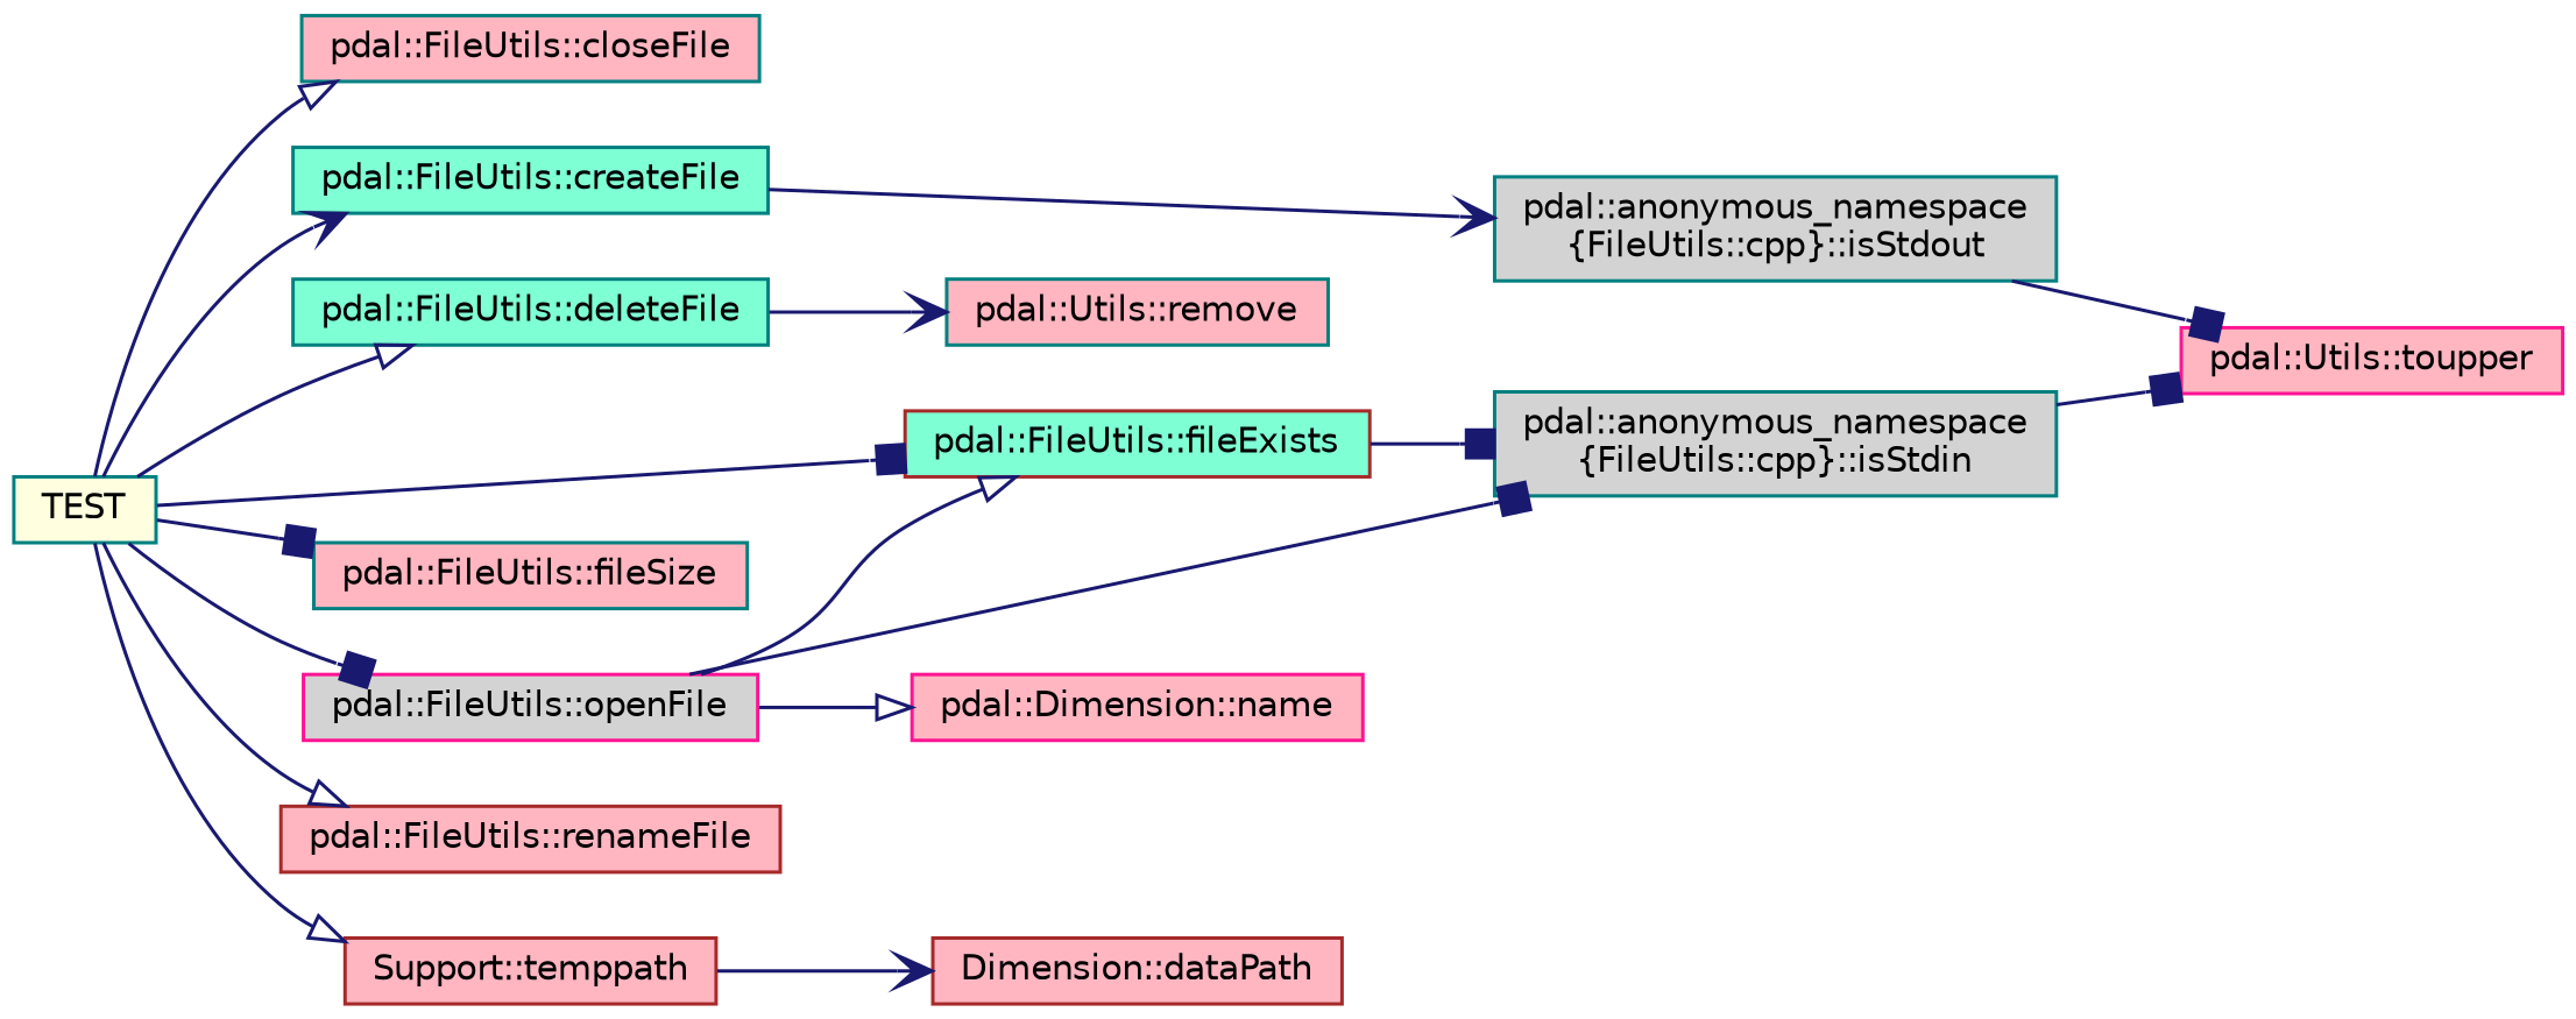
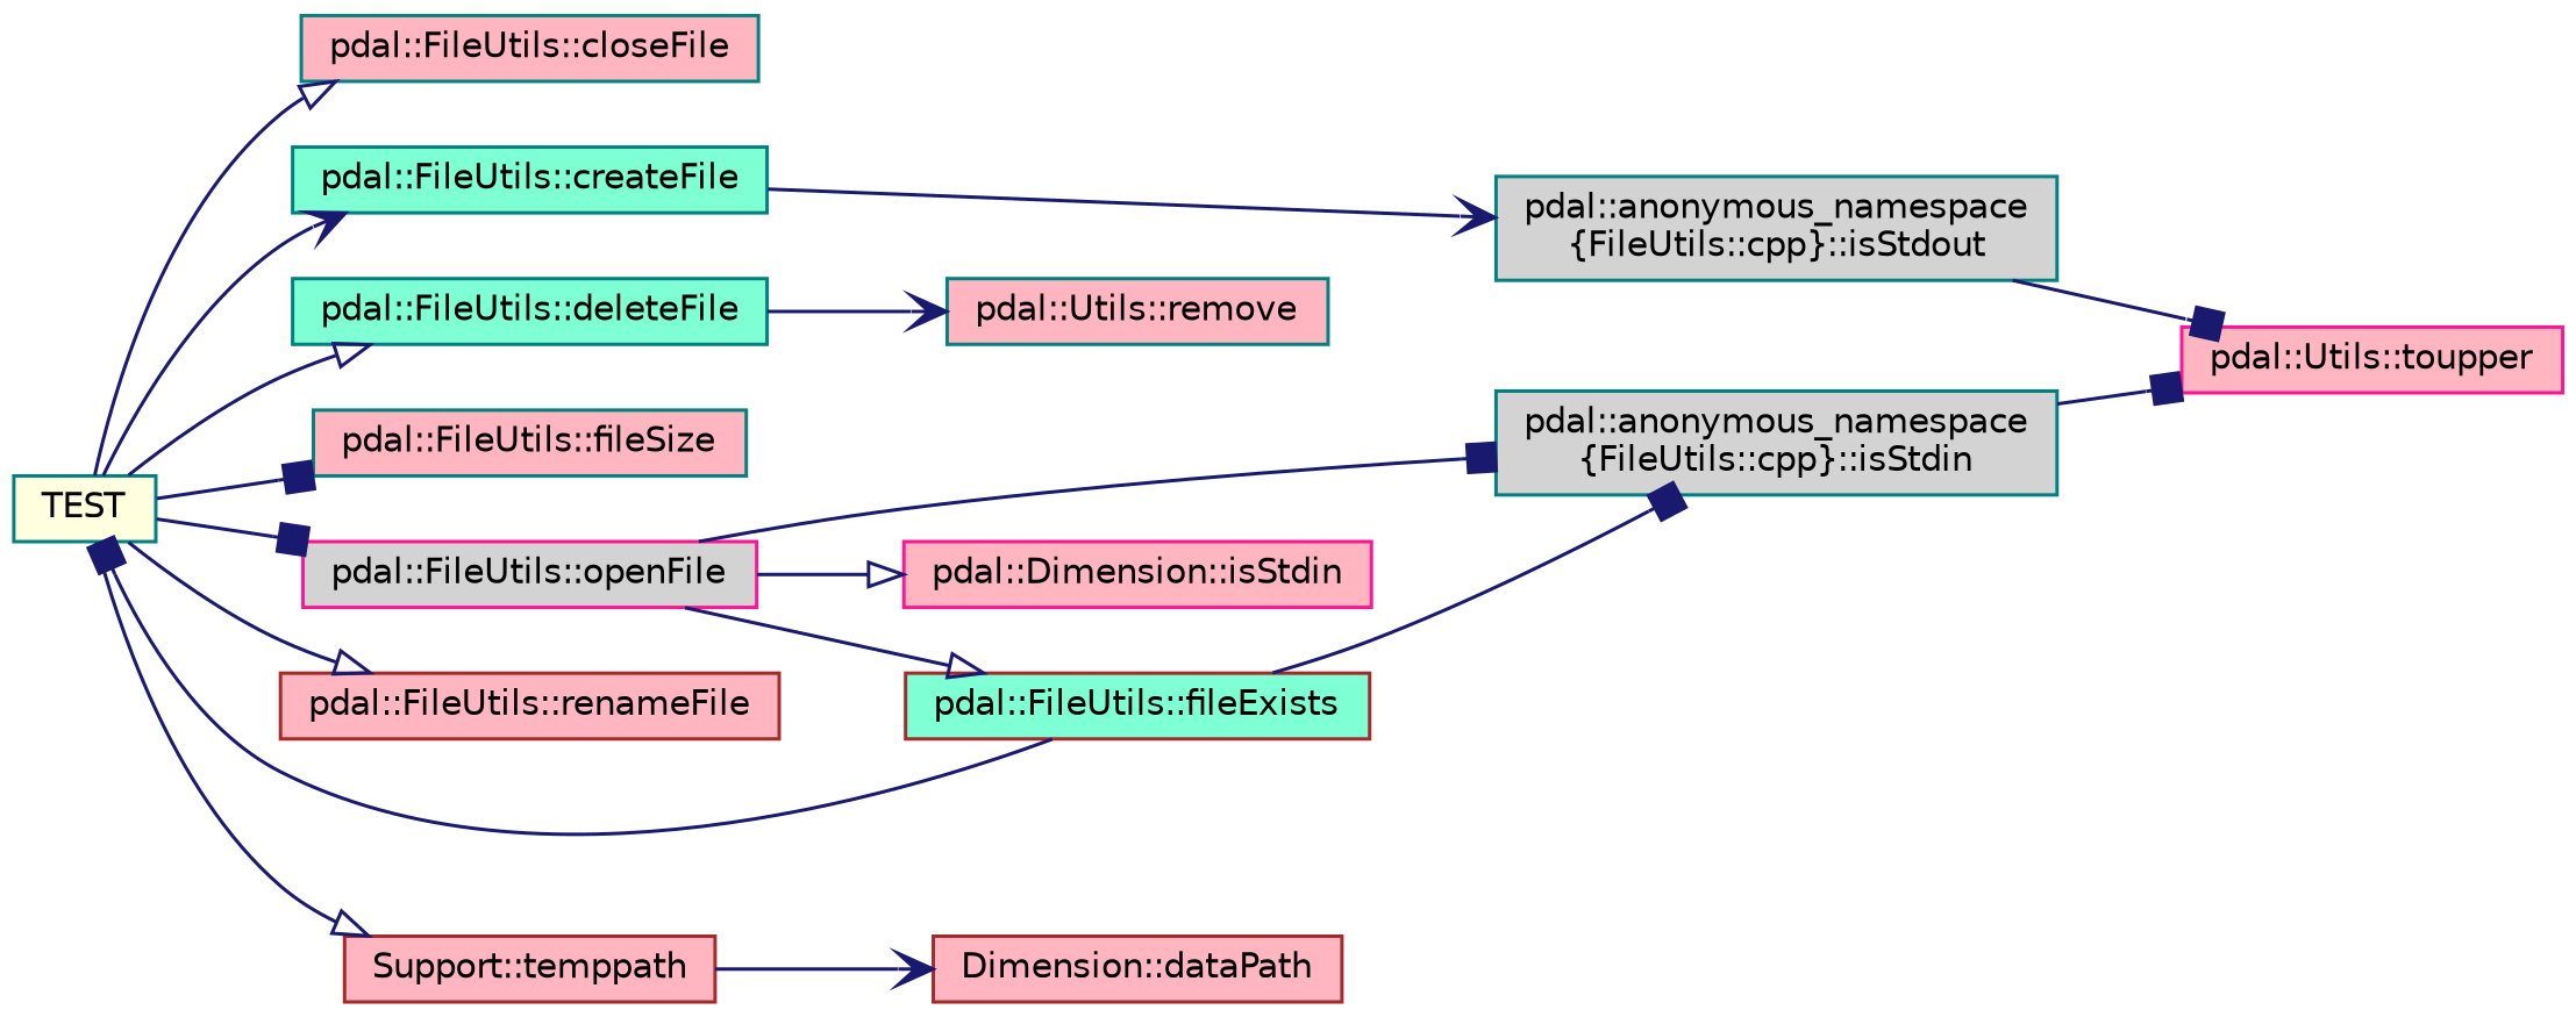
  digraph {
    rankdir=LR
    node [color=teal fillcolor=lightpink fontname=Helvetica fontsize=10 shape=record style=filled]
    edge [arrowhead=box color=midnightblue fontname=Helvetica fontsize=10 labelfontname=Helvetica labelfontsize=10 style=solid]
    n1 [fillcolor=lightyellow fontcolor=black height=0.2 label=TEST width=0.4]
    n2 [height=0.2 label="pdal::FileUtils::closeFile" width=0.4]
    n3 [fillcolor=aquamarine height=0.2 label="pdal::FileUtils::createFile" width=0.4]
    n4 [fillcolor=aquamarine height=0.2 label="pdal::FileUtils::deleteFile" width=0.4]
    n5 [color=brown fillcolor=aquamarine height=0.2 label="pdal::FileUtils::fileExists" width=0.4]
    n6 [height=0.2 label="pdal::FileUtils::fileSize" width=0.4]
    n7 [color=deeppink fillcolor=lightgrey height=0.2 label="pdal::FileUtils::openFile" width=0.4]
    n8 [color=brown height=0.2 label="pdal::FileUtils::renameFile" width=0.4]
    n9 [color=brown height=0.2 label="Support::temppath" width=0.4]
    n10 [fillcolor=lightgrey height=0.2 label="pdal::anonymous_namespace\l\{FileUtils::cpp\}::isStdout" width=0.4]
    n11 [height=0.2 label="pdal::Utils::remove" width=0.4]
    n12 [fillcolor=lightgrey height=0.2 label="pdal::anonymous_namespace\l\{FileUtils::cpp\}::isStdin" width=0.4]
-   n13 [color=deeppink height=0.2 label="pdal::Dimension::name" width=0.4]
+   n13 [color=deeppink height=0.2 label="pdal::Dimension::isStdin" width=0.4]
    n14 [color=brown height=0.2 label="Dimension::dataPath" width=0.4]
    n15 [color=deeppink height=0.2 label="pdal::Utils::toupper" width=0.4]
    n1 -> n2 [arrowhead=onormal]
    n1 -> n3 [arrowhead=vee]
    n1 -> n4 [arrowhead=onormal]
-   n1 -> n5
+   n5 -> n1
    n1 -> n6
    n1 -> n7
    n1 -> n8 [arrowhead=onormal]
    n1 -> n9 [arrowhead=onormal]
    n3 -> n10 [arrowhead=vee]
    n4 -> n11 [arrowhead=vee]
    n5 -> n12
    n7 -> n5 [arrowhead=onormal]
    n7 -> n12
    n7 -> n13 [arrowhead=onormal]
    n9 -> n14 [arrowhead=vee]
    n10 -> n15
    n12 -> n15
  }
